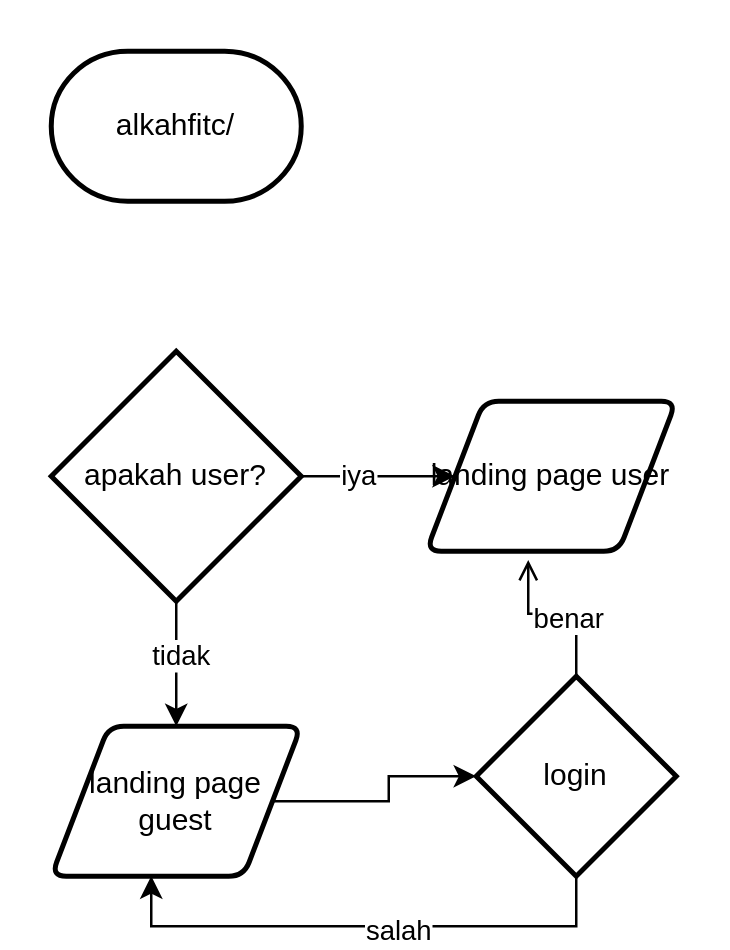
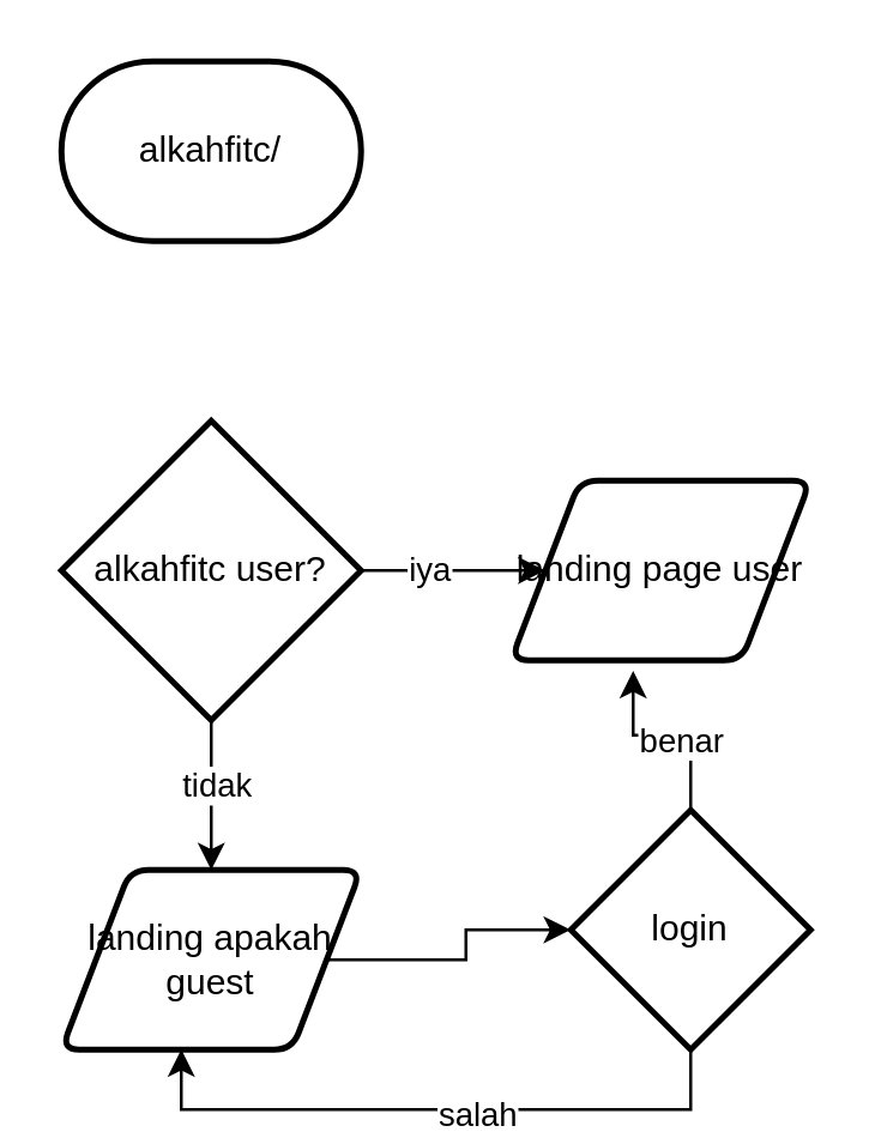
  <mxCell id="0" />
  <mxCell id="1" parent="0" />
  <mxCell id="2" value="alkahfitc/" style="strokeWidth=2;html=1;shape=mxgraph.flowchart.terminator;whiteSpace=wrap;" vertex="1" parent="1"><mxGeometry x="20" y="20" width="100" height="60" as="geometry" /></mxCell>
  <mxCell id="3" style="edgeStyle=orthogonalEdgeStyle;rounded=0;orthogonalLoop=1;jettySize=auto;html=1;exitX=1;exitY=0.5;exitDx=0;exitDy=0;exitPerimeter=0;entryX=0;entryY=0.5;entryDx=0;entryDy=0;" edge="1" parent="1" source="7" target="8"><mxGeometry relative="1" as="geometry" /></mxCell>
  <mxCell id="4" value="iya" style="edgeLabel;html=1;align=center;verticalAlign=middle;resizable=0;points=[];" vertex="1" connectable="0" parent="3"><mxGeometry x="-0.298" y="1" relative="1" as="geometry"><mxPoint as="offset" /></mxGeometry></mxCell>
  <mxCell id="5" style="edgeStyle=orthogonalEdgeStyle;rounded=0;orthogonalLoop=1;jettySize=auto;html=1;exitX=0.5;exitY=1;exitDx=0;exitDy=0;exitPerimeter=0;entryX=0.5;entryY=0;entryDx=0;entryDy=0;" edge="1" parent="1" source="7" target="10"><mxGeometry relative="1" as="geometry" /></mxCell>
  <mxCell id="6" value="tidak" style="edgeLabel;html=1;align=center;verticalAlign=middle;resizable=0;points=[];" vertex="1" connectable="0" parent="5"><mxGeometry x="-0.168" y="1" relative="1" as="geometry"><mxPoint as="offset" /></mxGeometry></mxCell>
- <mxCell id="7" value="apakah user?" style="strokeWidth=2;html=1;shape=mxgraph.flowchart.decision;whiteSpace=wrap;" vertex="1" parent="1"><mxGeometry x="20" y="140" width="100" height="100" as="geometry" /></mxCell>
+ <mxCell id="7" value="alkahfitc user?" style="strokeWidth=2;html=1;shape=mxgraph.flowchart.decision;whiteSpace=wrap;" vertex="1" parent="1"><mxGeometry x="20" y="140" width="100" height="100" as="geometry" /></mxCell>
  <mxCell id="8" value="landing page user" style="shape=parallelogram;html=1;strokeWidth=2;perimeter=parallelogramPerimeter;whiteSpace=wrap;rounded=1;arcSize=12;size=0.23;" vertex="1" parent="1"><mxGeometry x="170" y="160" width="100" height="60" as="geometry" /></mxCell>
  <mxCell id="9" style="edgeStyle=orthogonalEdgeStyle;rounded=0;orthogonalLoop=1;jettySize=auto;html=1;exitX=1;exitY=0.5;exitDx=0;exitDy=0;entryX=0;entryY=0.5;entryDx=0;entryDy=0;entryPerimeter=0;" edge="1" parent="1" source="10" target="15"><mxGeometry relative="1" as="geometry" /></mxCell>
- <mxCell id="10" value="landing page guest" style="shape=parallelogram;html=1;strokeWidth=2;perimeter=parallelogramPerimeter;whiteSpace=wrap;rounded=1;arcSize=12;size=0.23;" vertex="1" parent="1"><mxGeometry x="20" y="290" width="100" height="60" as="geometry" /></mxCell>
- <mxCell id="11" style="edgeStyle=orthogonalEdgeStyle;rounded=0;orthogonalLoop=1;jettySize=auto;html=1;exitX=0.5;exitY=0;exitDx=0;exitDy=0;exitPerimeter=0;entryX=0.408;entryY=1.059;entryDx=0;entryDy=0;entryPerimeter=0;endArrow=open;" edge="1" parent="1" source="15" target="8"><mxGeometry relative="1" as="geometry" /></mxCell>
+ <mxCell id="10" value="landing apakah guest" style="shape=parallelogram;html=1;strokeWidth=2;perimeter=parallelogramPerimeter;whiteSpace=wrap;rounded=1;arcSize=12;size=0.23;" vertex="1" parent="1"><mxGeometry x="20" y="290" width="100" height="60" as="geometry" /></mxCell>
+ <mxCell id="11" style="edgeStyle=orthogonalEdgeStyle;rounded=0;orthogonalLoop=1;jettySize=auto;html=1;exitX=0.5;exitY=0;exitDx=0;exitDy=0;exitPerimeter=0;entryX=0.408;entryY=1.059;entryDx=0;entryDy=0;entryPerimeter=0;" edge="1" parent="1" source="15" target="8"><mxGeometry relative="1" as="geometry" /></mxCell>
  <mxCell id="12" value="benar" style="edgeLabel;html=1;align=center;verticalAlign=middle;resizable=0;points=[];" vertex="1" connectable="0" parent="11"><mxGeometry x="-0.125" y="1" relative="1" as="geometry"><mxPoint as="offset" /></mxGeometry></mxCell>
  <mxCell id="13" style="edgeStyle=orthogonalEdgeStyle;rounded=0;orthogonalLoop=1;jettySize=auto;html=1;exitX=0.5;exitY=1;exitDx=0;exitDy=0;exitPerimeter=0;entryX=0.4;entryY=0.999;entryDx=0;entryDy=0;entryPerimeter=0;" edge="1" parent="1" source="15" target="10"><mxGeometry relative="1" as="geometry" /></mxCell>
  <mxCell id="14" value="salah" style="edgeLabel;html=1;align=center;verticalAlign=middle;resizable=0;points=[];" vertex="1" connectable="0" parent="13"><mxGeometry x="-0.126" y="1" relative="1" as="geometry"><mxPoint as="offset" /></mxGeometry></mxCell>
  <mxCell id="15" value="login" style="strokeWidth=2;html=1;shape=mxgraph.flowchart.decision;whiteSpace=wrap;" vertex="1" parent="1"><mxGeometry x="190" y="270" width="80" height="80" as="geometry" /></mxCell>
